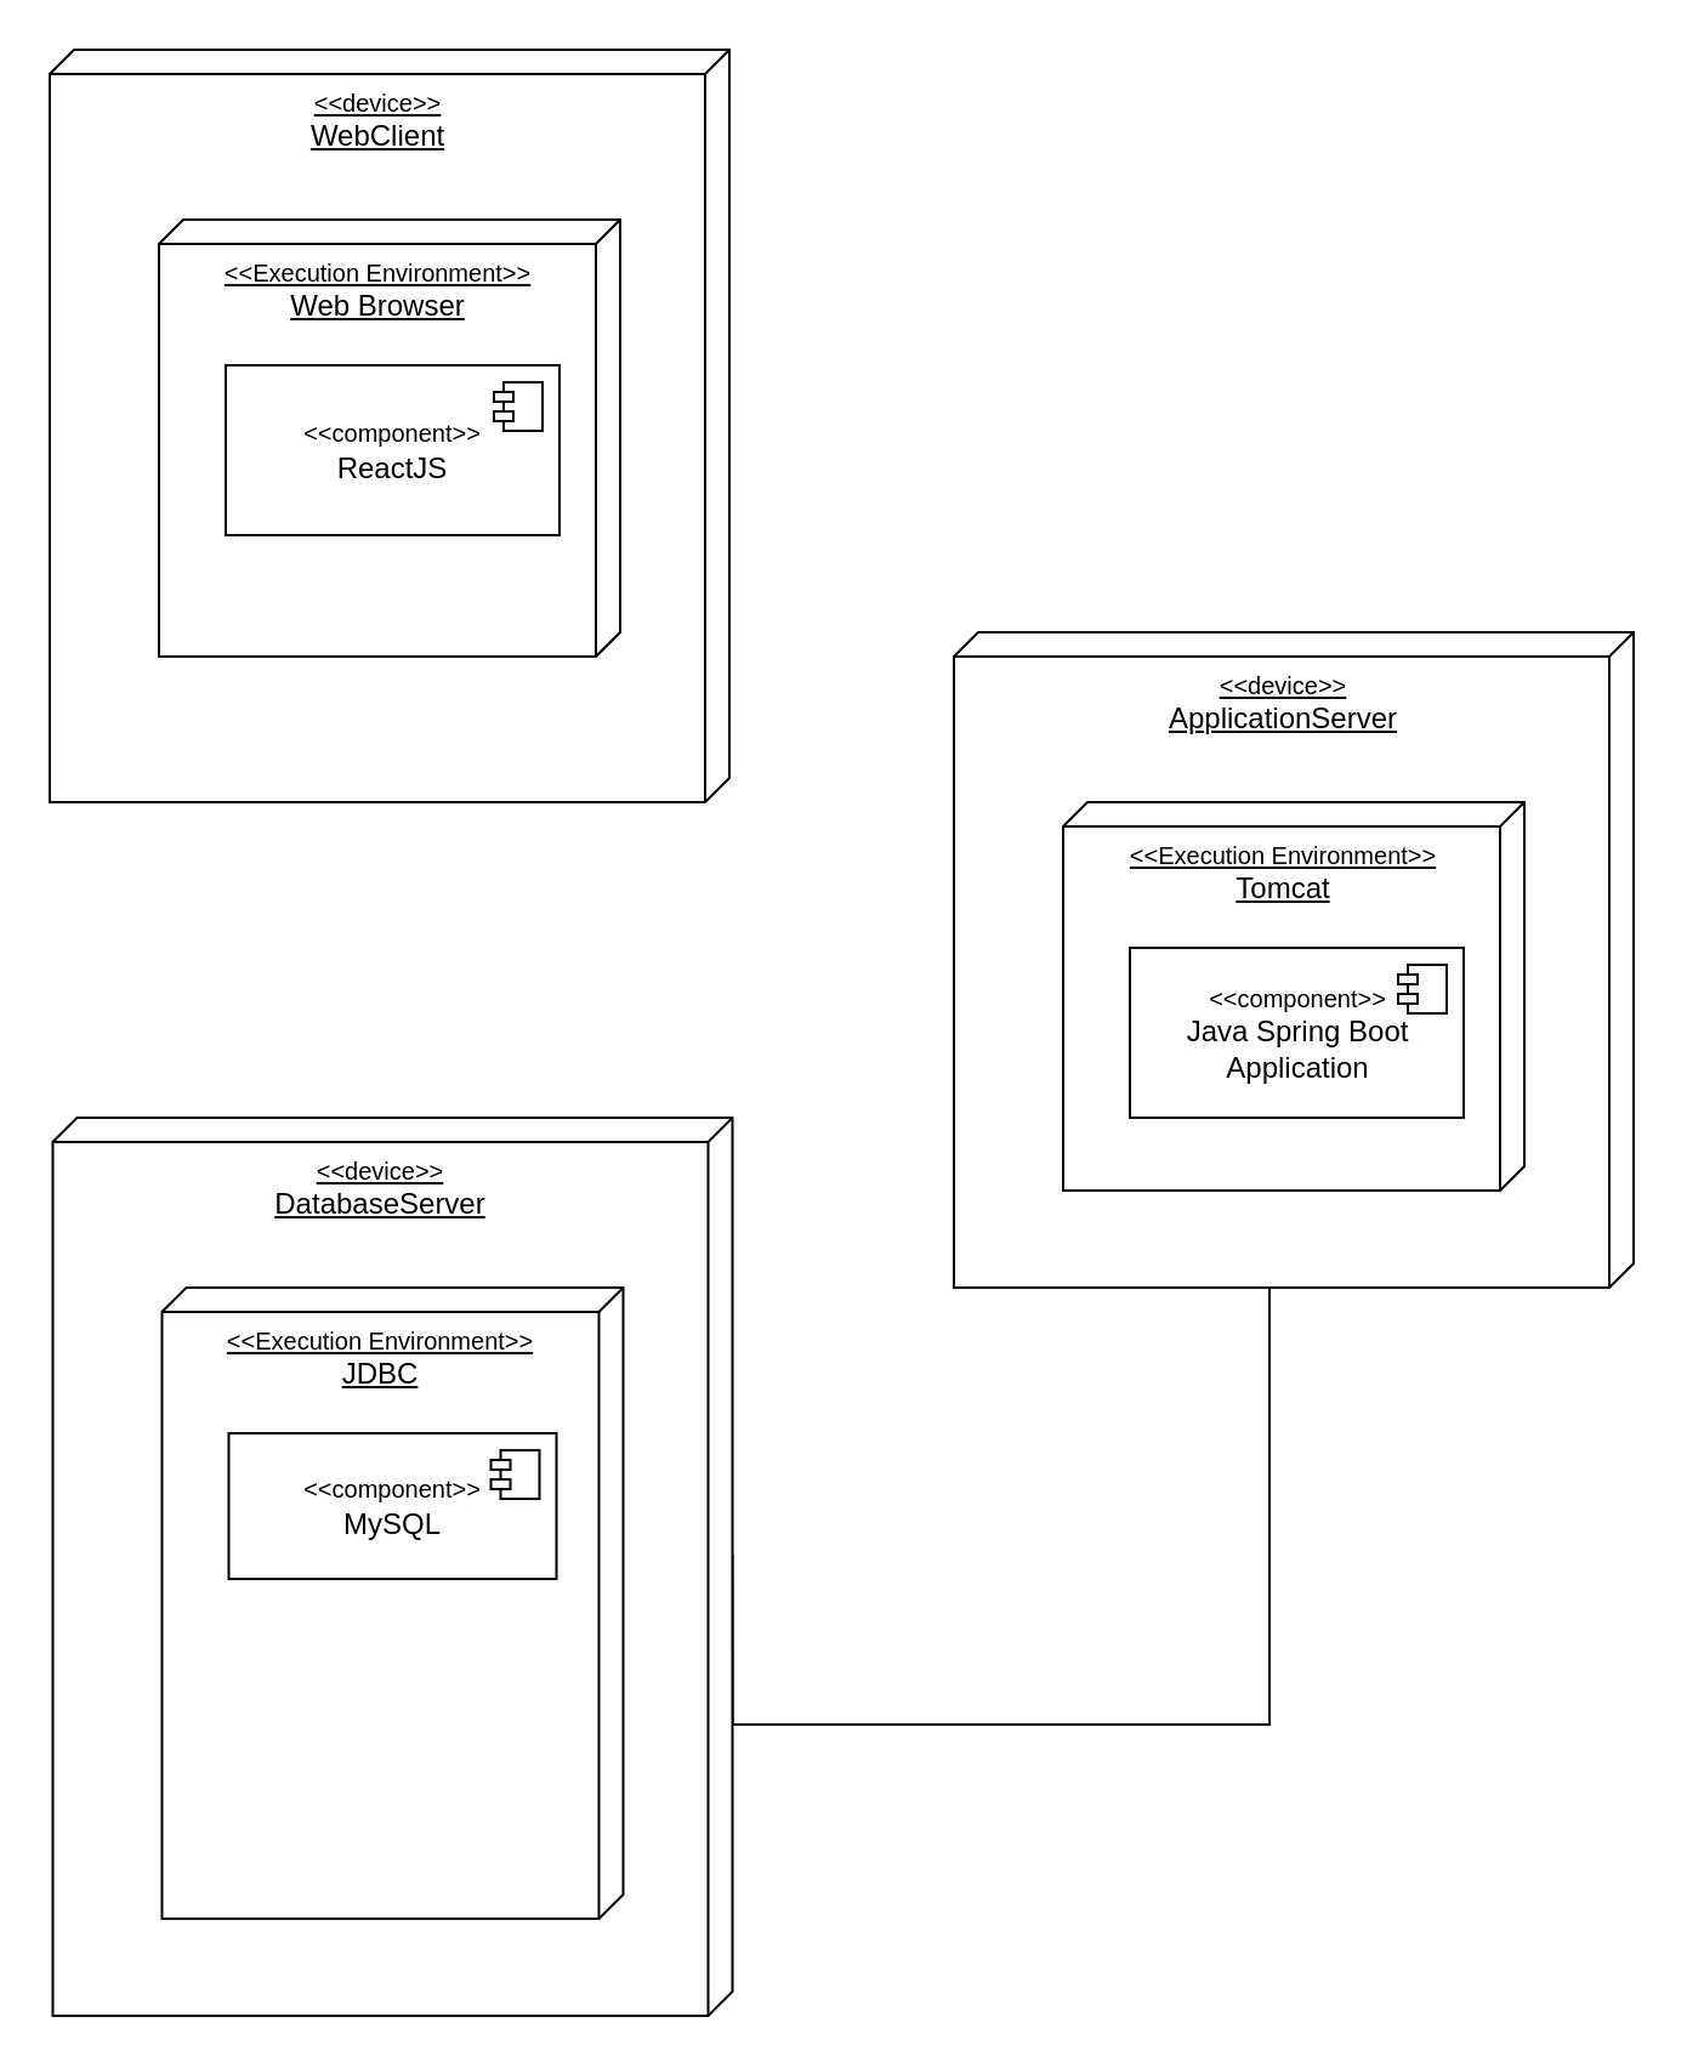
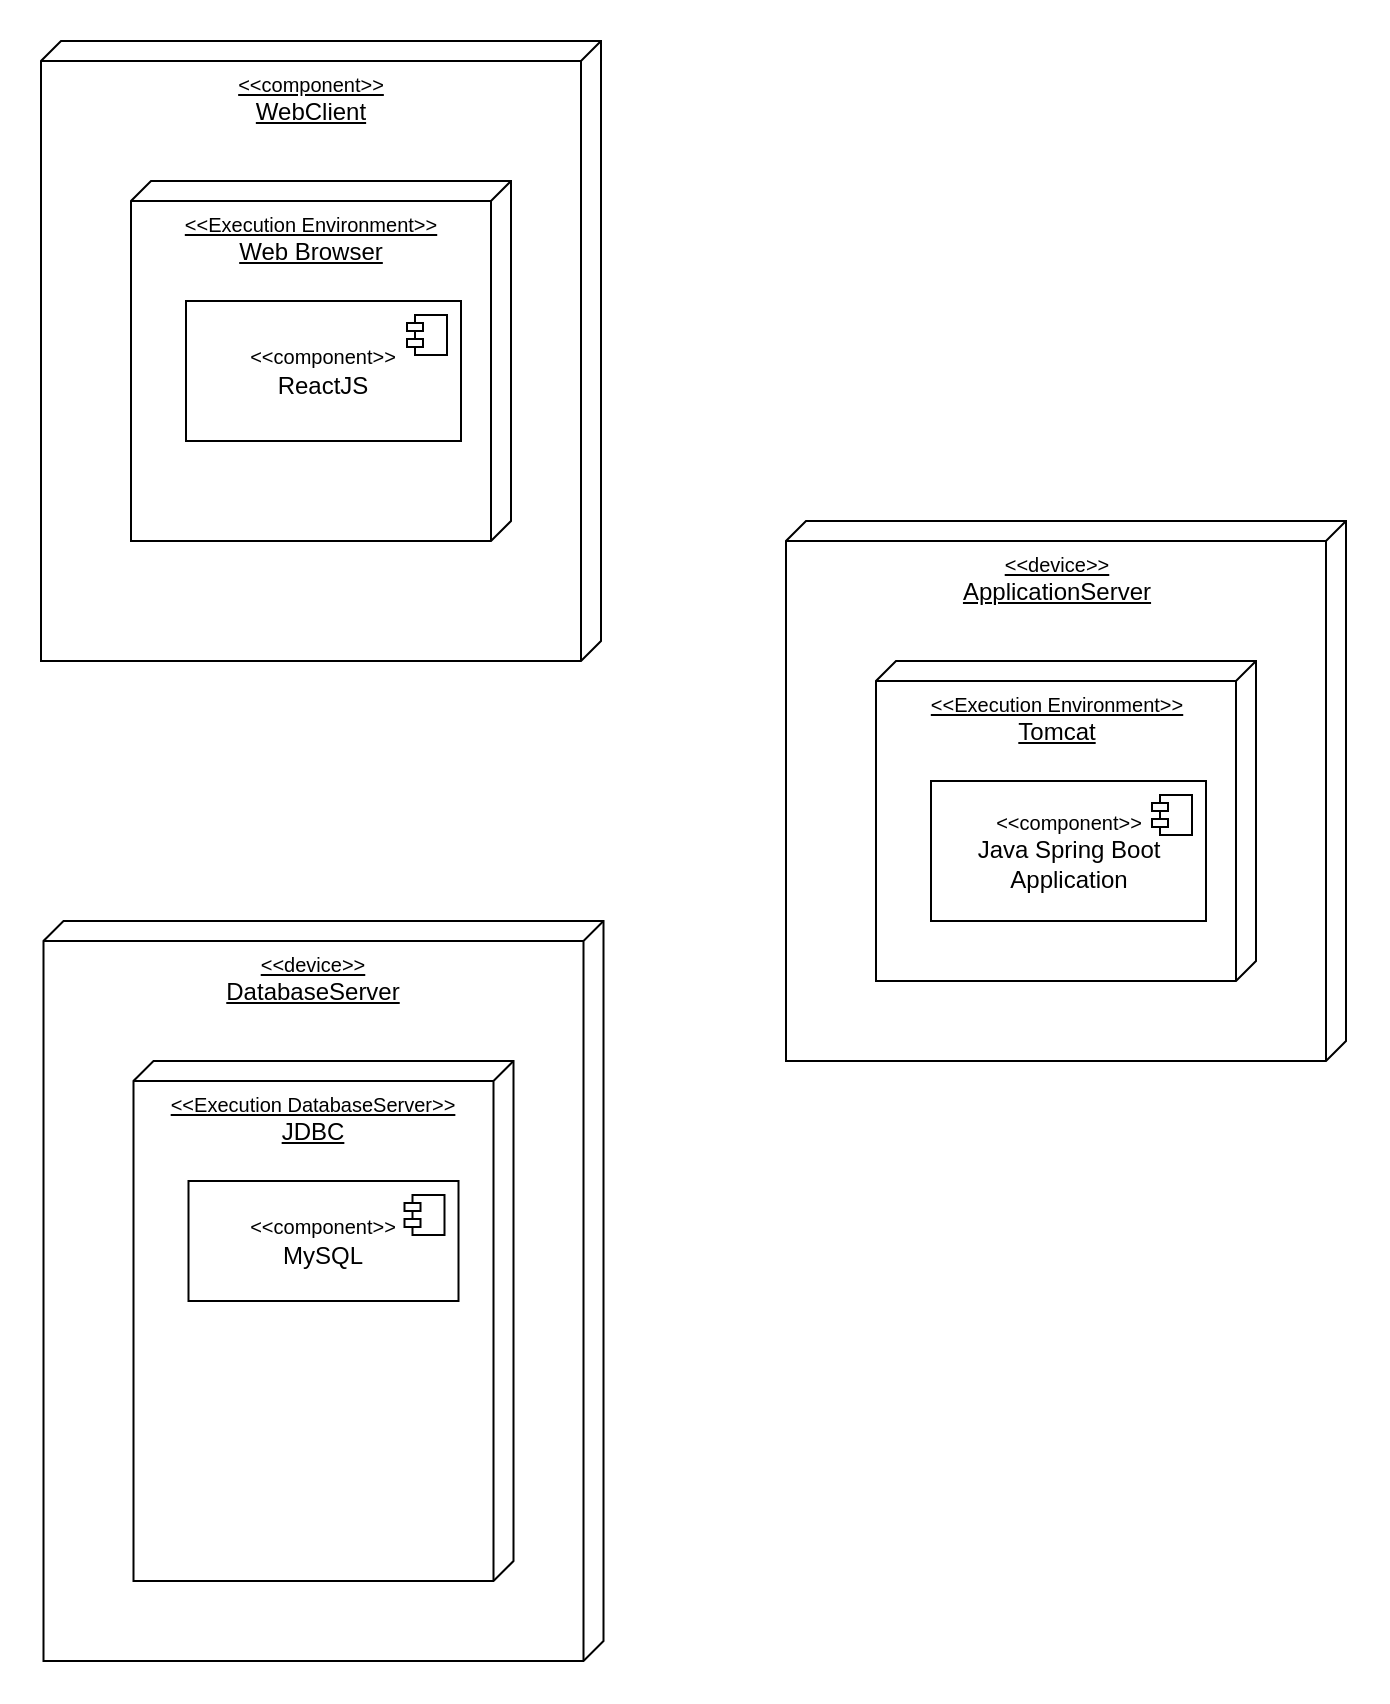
  <mxCell id="0" />
  <mxCell id="1" parent="0" />
- <mxCell id="2" style="edgeStyle=orthogonalEdgeStyle;rounded=0;orthogonalLoop=1;jettySize=auto;html=1;exitX=0;exitY=0;exitDx=180;exitDy=0;exitPerimeter=0;fontSize=10;endArrow=none;endFill=0;" edge="1" parent="1" source="3" target="7"><mxGeometry relative="1" as="geometry"><Array as="points"><mxPoint x="301.5" y="710" /><mxPoint x="522.5" y="710" /></Array></mxGeometry></mxCell>
  <mxCell id="3" value="&lt;div&gt;&lt;span&gt;&lt;font style=&quot;font-size: 10px&quot;&gt;&amp;lt;&amp;lt;device&amp;gt;&amp;gt;&lt;/font&gt;&lt;/span&gt;&lt;/div&gt;&lt;div&gt;&lt;span&gt;DatabaseServer&lt;/span&gt;&lt;/div&gt;&lt;div&gt;&lt;br&gt;&lt;/div&gt;&lt;div&gt;&lt;br&gt;&lt;/div&gt;" style="verticalAlign=top;align=center;spacingTop=8;spacingLeft=2;spacingRight=12;shape=cube;size=10;direction=south;fontStyle=4;html=1;" vertex="1" parent="1"><mxGeometry x="21.25" y="460" width="280" height="370" as="geometry" /></mxCell>
- <mxCell id="4" value="&lt;div&gt;&lt;font style=&quot;font-size: 10px&quot;&gt;&amp;lt;&amp;lt;Execution Environment&amp;gt;&amp;gt;&lt;/font&gt;&lt;/div&gt;&lt;div&gt;JDBC&lt;/div&gt;&lt;div&gt;&lt;br&gt;&lt;/div&gt;" style="verticalAlign=top;align=center;spacingTop=8;spacingLeft=2;spacingRight=12;shape=cube;size=10;direction=south;fontStyle=4;html=1;" vertex="1" parent="1"><mxGeometry x="66.25" y="530" width="190" height="260" as="geometry" /></mxCell>
+ <mxCell id="4" value="&lt;div&gt;&lt;font style=&quot;font-size: 10px&quot;&gt;&amp;lt;&amp;lt;Execution DatabaseServer&amp;gt;&amp;gt;&lt;/font&gt;&lt;/div&gt;&lt;div&gt;JDBC&lt;/div&gt;&lt;div&gt;&lt;br&gt;&lt;/div&gt;" style="verticalAlign=top;align=center;spacingTop=8;spacingLeft=2;spacingRight=12;shape=cube;size=10;direction=south;fontStyle=4;html=1;" vertex="1" parent="1"><mxGeometry x="66.25" y="530" width="190" height="260" as="geometry" /></mxCell>
  <mxCell id="5" value="&lt;font style=&quot;font-size: 10px&quot;&gt;&amp;lt;&amp;lt;component&amp;gt;&amp;gt;&lt;/font&gt;&lt;br&gt;MySQL" style="html=1;dropTarget=0;" vertex="1" parent="1"><mxGeometry x="93.75" y="590" width="135" height="60" as="geometry" /></mxCell>
  <mxCell id="6" value="" style="shape=module;jettyWidth=8;jettyHeight=4;" vertex="1" parent="5"><mxGeometry x="1" width="20" height="20" relative="1" as="geometry"><mxPoint x="-27" y="7" as="offset" /></mxGeometry></mxCell>
  <mxCell id="7" value="&lt;div&gt;&lt;span&gt;&lt;font style=&quot;font-size: 10px&quot;&gt;&amp;lt;&amp;lt;device&amp;gt;&amp;gt;&lt;/font&gt;&lt;/span&gt;&lt;/div&gt;&lt;div&gt;&lt;span&gt;ApplicationServer&lt;/span&gt;&lt;/div&gt;&lt;div&gt;&lt;br&gt;&lt;/div&gt;&lt;div&gt;&lt;br&gt;&lt;/div&gt;" style="verticalAlign=top;align=center;spacingTop=8;spacingLeft=2;spacingRight=12;shape=cube;size=10;direction=south;fontStyle=4;html=1;" vertex="1" parent="1"><mxGeometry x="392.5" y="260" width="280" height="270" as="geometry" /></mxCell>
  <mxCell id="8" value="&lt;div&gt;&lt;font style=&quot;font-size: 10px&quot;&gt;&amp;lt;&amp;lt;Execution Environment&amp;gt;&amp;gt;&lt;/font&gt;&lt;/div&gt;&lt;div&gt;Tomcat&lt;/div&gt;&lt;div&gt;&lt;br&gt;&lt;/div&gt;" style="verticalAlign=top;align=center;spacingTop=8;spacingLeft=2;spacingRight=12;shape=cube;size=10;direction=south;fontStyle=4;html=1;" vertex="1" parent="1"><mxGeometry x="437.5" y="330" width="190" height="160" as="geometry" /></mxCell>
  <mxCell id="9" value="&lt;font style=&quot;font-size: 10px&quot;&gt;&amp;lt;&amp;lt;component&amp;gt;&amp;gt;&lt;/font&gt;&lt;br&gt;Java Spring Boot&lt;br&gt;Application" style="html=1;dropTarget=0;" vertex="1" parent="1"><mxGeometry x="465" y="390" width="137.5" height="70" as="geometry" /></mxCell>
  <mxCell id="10" value="" style="shape=module;jettyWidth=8;jettyHeight=4;" vertex="1" parent="9"><mxGeometry x="1" width="20" height="20" relative="1" as="geometry"><mxPoint x="-27" y="7" as="offset" /></mxGeometry></mxCell>
- <mxCell id="11" value="&lt;div&gt;&lt;span&gt;&lt;font style=&quot;font-size: 10px&quot;&gt;&amp;lt;&amp;lt;device&amp;gt;&amp;gt;&lt;/font&gt;&lt;/span&gt;&lt;/div&gt;&lt;div&gt;&lt;span&gt;WebClient&lt;/span&gt;&lt;/div&gt;&lt;div&gt;&lt;br&gt;&lt;/div&gt;&lt;div&gt;&lt;br&gt;&lt;/div&gt;" style="verticalAlign=top;align=center;spacingTop=8;spacingLeft=2;spacingRight=12;shape=cube;size=10;direction=south;fontStyle=4;html=1;" vertex="1" parent="1"><mxGeometry x="20" y="20" width="280" height="310" as="geometry" /></mxCell>
+ <mxCell id="11" value="&lt;div&gt;&lt;span&gt;&lt;font style=&quot;font-size: 10px&quot;&gt;&amp;lt;&amp;lt;component&amp;gt;&amp;gt;&lt;/font&gt;&lt;/span&gt;&lt;/div&gt;&lt;div&gt;&lt;span&gt;WebClient&lt;/span&gt;&lt;/div&gt;&lt;div&gt;&lt;br&gt;&lt;/div&gt;&lt;div&gt;&lt;br&gt;&lt;/div&gt;" style="verticalAlign=top;align=center;spacingTop=8;spacingLeft=2;spacingRight=12;shape=cube;size=10;direction=south;fontStyle=4;html=1;" vertex="1" parent="1"><mxGeometry x="20" y="20" width="280" height="310" as="geometry" /></mxCell>
  <mxCell id="12" value="&lt;div&gt;&lt;font style=&quot;font-size: 10px&quot;&gt;&amp;lt;&amp;lt;Execution Environment&amp;gt;&amp;gt;&lt;/font&gt;&lt;/div&gt;&lt;div&gt;Web Browser&lt;/div&gt;&lt;div&gt;&lt;br&gt;&lt;/div&gt;" style="verticalAlign=top;align=center;spacingTop=8;spacingLeft=2;spacingRight=12;shape=cube;size=10;direction=south;fontStyle=4;html=1;" vertex="1" parent="1"><mxGeometry x="65" y="90" width="190" height="180" as="geometry" /></mxCell>
  <mxCell id="13" value="&lt;font style=&quot;font-size: 10px&quot;&gt;&amp;lt;&amp;lt;component&amp;gt;&amp;gt;&lt;/font&gt;&lt;br&gt;ReactJS" style="html=1;dropTarget=0;" vertex="1" parent="1"><mxGeometry x="92.5" y="150" width="137.5" height="70" as="geometry" /></mxCell>
  <mxCell id="14" value="" style="shape=module;jettyWidth=8;jettyHeight=4;" vertex="1" parent="13"><mxGeometry x="1" width="20" height="20" relative="1" as="geometry"><mxPoint x="-27" y="7" as="offset" /></mxGeometry></mxCell>
